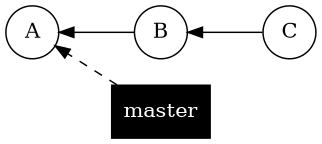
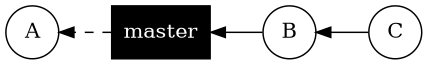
  digraph {
    rankdir=RL
    node [group=master_commits shape=circle]
    n1 [label=C]
    n2 [label=B]
    n3 [label=A]
    master [color=black fontcolor=white group=heads shape=box style=filled]
    subgraph sub_1 {
      n1
      n2
      n3
    }
    subgraph sub_2 {
      master
    }
    subgraph sub_3 {
      n1
      master
    }
    n1 -> n2
-   n2 -> n3
+   n2 -> master
    master -> n3 [style=dashed]
  }
